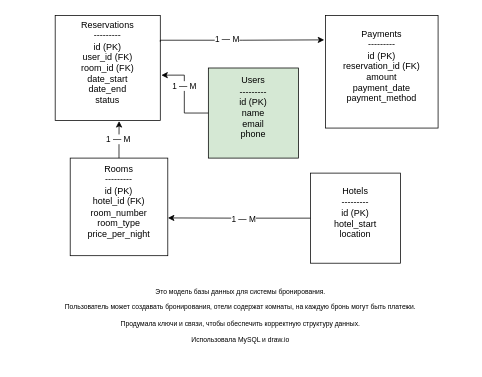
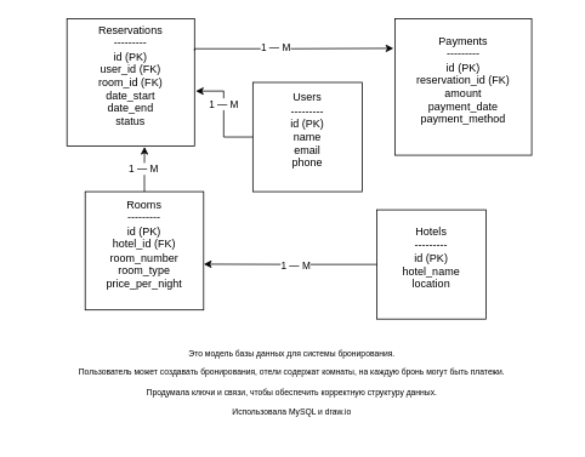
  <mxCell id="0" />
  <mxCell id="1" parent="0" />
- <mxCell id="2" value="&lt;div&gt;Users&lt;/div&gt;&lt;div&gt;---------&lt;/div&gt;&lt;div&gt;id (PK)&lt;/div&gt;&lt;div&gt;name&lt;/div&gt;&lt;div&gt;email&lt;/div&gt;&lt;div&gt;phone&lt;/div&gt;&lt;div&gt;&lt;br&gt;&lt;/div&gt;" style="whiteSpace=wrap;html=1;aspect=fixed;fillColor=#d5e8d4;" vertex="1" parent="1"><mxGeometry x="277" y="90" width="120" height="120" as="geometry" /></mxCell>
- <mxCell id="3" value="&lt;div&gt;Hotels&lt;/div&gt;&lt;div&gt;---------&lt;/div&gt;&lt;div&gt;id (PK)&lt;/div&gt;&lt;div&gt;hotel_start&lt;/div&gt;&lt;div&gt;location&lt;/div&gt;&lt;div&gt;&lt;br&gt;&lt;/div&gt;" style="whiteSpace=wrap;html=1;aspect=fixed;" vertex="1" parent="1"><mxGeometry x="413" y="230" width="120" height="120" as="geometry" /></mxCell>
+ <mxCell id="2" value="&lt;div&gt;Users&lt;/div&gt;&lt;div&gt;---------&lt;/div&gt;&lt;div&gt;id (PK)&lt;/div&gt;&lt;div&gt;name&lt;/div&gt;&lt;div&gt;email&lt;/div&gt;&lt;div&gt;phone&lt;/div&gt;&lt;div&gt;&lt;br&gt;&lt;/div&gt;" style="whiteSpace=wrap;html=1;aspect=fixed;" vertex="1" parent="1"><mxGeometry x="277" y="90" width="120" height="120" as="geometry" /></mxCell>
+ <mxCell id="3" value="&lt;div&gt;Hotels&lt;/div&gt;&lt;div&gt;---------&lt;/div&gt;&lt;div&gt;id (PK)&lt;/div&gt;&lt;div&gt;hotel_name&lt;/div&gt;&lt;div&gt;location&lt;/div&gt;&lt;div&gt;&lt;br&gt;&lt;/div&gt;" style="whiteSpace=wrap;html=1;aspect=fixed;" vertex="1" parent="1"><mxGeometry x="413" y="230" width="120" height="120" as="geometry" /></mxCell>
  <mxCell id="4" value="&lt;div&gt;Rooms&lt;/div&gt;&lt;div&gt;---------&lt;/div&gt;&lt;div&gt;id (PK)&lt;/div&gt;&lt;div&gt;hotel_id (FK)&lt;/div&gt;&lt;div&gt;room_number&lt;/div&gt;&lt;div&gt;room_type&lt;/div&gt;&lt;div&gt;price_per_night&lt;/div&gt;&lt;div&gt;&lt;br&gt;&lt;/div&gt;" style="whiteSpace=wrap;html=1;aspect=fixed;" vertex="1" parent="1"><mxGeometry x="93" y="210" width="130" height="130" as="geometry" /></mxCell>
  <mxCell id="5" value="&lt;div&gt;Reservations&lt;/div&gt;&lt;div&gt;---------&lt;/div&gt;&lt;div&gt;id (PK)&lt;/div&gt;&lt;div&gt;user_id (FK)&lt;/div&gt;&lt;div&gt;room_id (FK)&lt;/div&gt;&lt;div&gt;date_start&lt;/div&gt;&lt;div&gt;date_end&lt;/div&gt;&lt;div&gt;status&lt;/div&gt;&lt;div&gt;&lt;br&gt;&lt;/div&gt;" style="whiteSpace=wrap;html=1;aspect=fixed;" vertex="1" parent="1"><mxGeometry x="73" y="20" width="140" height="140" as="geometry" /></mxCell>
  <mxCell id="6" value="&lt;div&gt;Payments&lt;/div&gt;&lt;div&gt;---------&lt;/div&gt;&lt;div&gt;id (PK)&lt;/div&gt;&lt;div&gt;reservation_id (FK)&lt;/div&gt;&lt;div&gt;amount&lt;/div&gt;&lt;div&gt;payment_date&lt;/div&gt;&lt;div&gt;payment_method&lt;/div&gt;&lt;div&gt;&lt;br&gt;&lt;/div&gt;" style="whiteSpace=wrap;html=1;aspect=fixed;" vertex="1" parent="1"><mxGeometry x="433" y="20" width="150" height="150" as="geometry" /></mxCell>
  <mxCell id="7" style="edgeStyle=orthogonalEdgeStyle;rounded=0;orthogonalLoop=1;jettySize=auto;html=1;exitX=1;exitY=0.25;exitDx=0;exitDy=0;entryX=-0.011;entryY=0.217;entryDx=0;entryDy=0;entryPerimeter=0;" edge="1" parent="1" source="5" target="6"><mxGeometry relative="1" as="geometry"><Array as="points"><mxPoint x="213" y="53" /><mxPoint x="323" y="53" /></Array></mxGeometry></mxCell>
  <mxCell id="8" value="1 — M" style="edgeLabel;html=1;align=center;verticalAlign=middle;resizable=0;points=[];" connectable="0" vertex="1" parent="7"><mxGeometry x="-0.185" y="2" relative="1" as="geometry"><mxPoint as="offset" /></mxGeometry></mxCell>
  <mxCell id="9" style="edgeStyle=orthogonalEdgeStyle;rounded=0;orthogonalLoop=1;jettySize=auto;html=1;entryX=1.01;entryY=0.568;entryDx=0;entryDy=0;entryPerimeter=0;" edge="1" parent="1" source="2" target="5"><mxGeometry relative="1" as="geometry" /></mxCell>
  <mxCell id="10" value="1 — M" style="edgeLabel;html=1;align=center;verticalAlign=middle;resizable=0;points=[];" connectable="0" vertex="1" parent="9"><mxGeometry x="0.212" y="1" relative="1" as="geometry"><mxPoint as="offset" /></mxGeometry></mxCell>
  <mxCell id="11" style="edgeStyle=orthogonalEdgeStyle;rounded=0;orthogonalLoop=1;jettySize=auto;html=1;entryX=1.001;entryY=0.613;entryDx=0;entryDy=0;entryPerimeter=0;" edge="1" parent="1" source="3" target="4"><mxGeometry relative="1" as="geometry" /></mxCell>
  <mxCell id="12" value="1 — M" style="edgeLabel;html=1;align=center;verticalAlign=middle;resizable=0;points=[];" connectable="0" vertex="1" parent="11"><mxGeometry x="-0.054" relative="1" as="geometry"><mxPoint as="offset" /></mxGeometry></mxCell>
  <mxCell id="13" style="edgeStyle=orthogonalEdgeStyle;rounded=0;orthogonalLoop=1;jettySize=auto;html=1;entryX=0.608;entryY=1.005;entryDx=0;entryDy=0;entryPerimeter=0;" edge="1" parent="1" source="4" target="5"><mxGeometry relative="1" as="geometry" /></mxCell>
  <mxCell id="14" value="1 — M" style="edgeLabel;html=1;align=center;verticalAlign=middle;resizable=0;points=[];" connectable="0" vertex="1" parent="13"><mxGeometry x="0.044" y="2" relative="1" as="geometry"><mxPoint as="offset" /></mxGeometry></mxCell>
  <mxCell id="15" value="Это модель базы данных для системы бронирования.&lt;br data-start=&quot;1158&quot; data-end=&quot;1161&quot;&gt;&lt;br&gt;Пользователь может создавать бронирования, отели содержат комнаты, на каждую бронь могут быть платежи.&lt;br data-start=&quot;1265&quot; data-end=&quot;1268&quot;&gt;&lt;br&gt;Продумала ключи и связи, чтобы обеспечить корректную структуру данных.&lt;br data-start=&quot;1340&quot; data-end=&quot;1343&quot;&gt;&lt;br&gt;Использовала MySQL и draw.io" style="text;html=1;whiteSpace=wrap;strokeColor=none;fillColor=none;align=center;verticalAlign=middle;rounded=0;opacity=90;fontSize=9;" vertex="1" parent="1"><mxGeometry x="20" y="360" width="600" height="120" as="geometry" /></mxCell>
